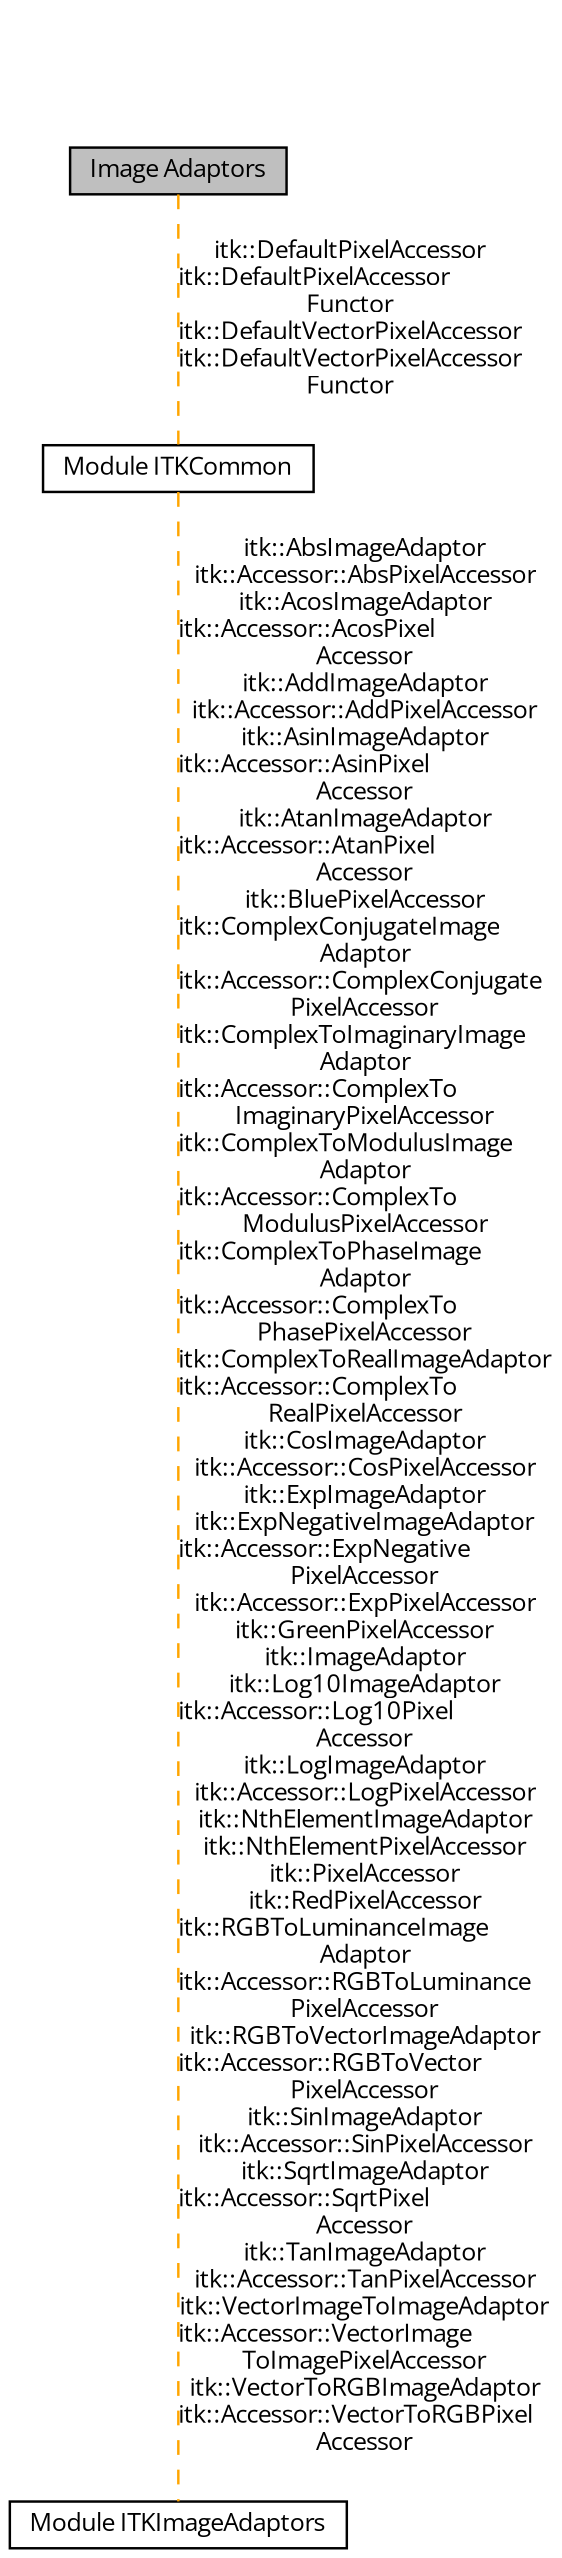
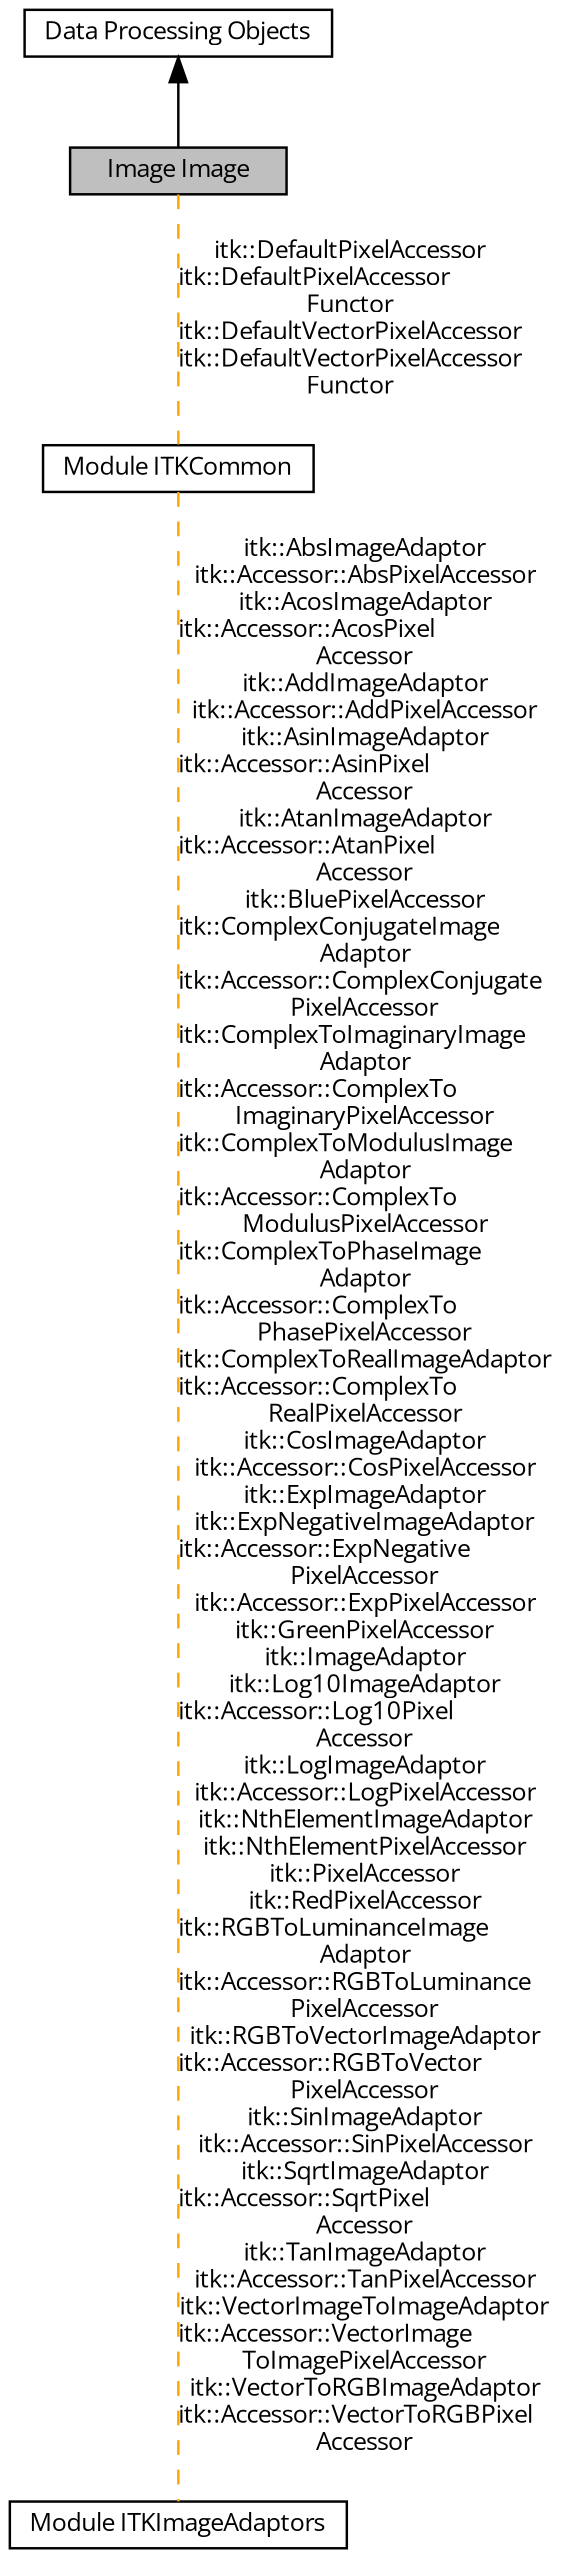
  digraph {
    fontname="Open Sans"
    rankdir=TB
    node [color=black fillcolor=white fontname="Open Sans" fontsize=10 shape=box style=filled]
    edge [dir=none fontname="Open Sans" fontsize=10 labelfontname=Helvetica labelfontsize=10 shape=plaintext style=dashed color=orange]
-   n2 [fillcolor=grey75 fontcolor=black height=0.2 label="Image Adaptors" width=0.4]
+   n1 [height=0.2 label="Data Processing Objects" width=0.4]
+   n2 [fillcolor=grey75 fontcolor=black height=0.2 label="Image Image" width=0.4]
    n3 [height=0.2 label="Module ITKCommon" width=0.4]
    n4 [height=0.2 label="Module ITKImageAdaptors" width=0.4]
+   n1 -> n2 [dir=back style=solid color=""]
    n2 -> n3 [label="itk::DefaultPixelAccessor\nitk::DefaultPixelAccessor\lFunctor\nitk::DefaultVectorPixelAccessor\nitk::DefaultVectorPixelAccessor\lFunctor"]
    n3 -> n4 [label="itk::AbsImageAdaptor\nitk::Accessor::AbsPixelAccessor\nitk::AcosImageAdaptor\nitk::Accessor::AcosPixel\lAccessor\nitk::AddImageAdaptor\nitk::Accessor::AddPixelAccessor\nitk::AsinImageAdaptor\nitk::Accessor::AsinPixel\lAccessor\nitk::AtanImageAdaptor\nitk::Accessor::AtanPixel\lAccessor\nitk::BluePixelAccessor\nitk::ComplexConjugateImage\lAdaptor\nitk::Accessor::ComplexConjugate\lPixelAccessor\nitk::ComplexToImaginaryImage\lAdaptor\nitk::Accessor::ComplexTo\lImaginaryPixelAccessor\nitk::ComplexToModulusImage\lAdaptor\nitk::Accessor::ComplexTo\lModulusPixelAccessor\nitk::ComplexToPhaseImage\lAdaptor\nitk::Accessor::ComplexTo\lPhasePixelAccessor\nitk::ComplexToRealImageAdaptor\nitk::Accessor::ComplexTo\lRealPixelAccessor\nitk::CosImageAdaptor\nitk::Accessor::CosPixelAccessor\nitk::ExpImageAdaptor\nitk::ExpNegativeImageAdaptor\nitk::Accessor::ExpNegative\lPixelAccessor\nitk::Accessor::ExpPixelAccessor\nitk::GreenPixelAccessor\nitk::ImageAdaptor\nitk::Log10ImageAdaptor\nitk::Accessor::Log10Pixel\lAccessor\nitk::LogImageAdaptor\nitk::Accessor::LogPixelAccessor\nitk::NthElementImageAdaptor\nitk::NthElementPixelAccessor\nitk::PixelAccessor\nitk::RedPixelAccessor\nitk::RGBToLuminanceImage\lAdaptor\nitk::Accessor::RGBToLuminance\lPixelAccessor\nitk::RGBToVectorImageAdaptor\nitk::Accessor::RGBToVector\lPixelAccessor\nitk::SinImageAdaptor\nitk::Accessor::SinPixelAccessor\nitk::SqrtImageAdaptor\nitk::Accessor::SqrtPixel\lAccessor\nitk::TanImageAdaptor\nitk::Accessor::TanPixelAccessor\nitk::VectorImageToImageAdaptor\nitk::Accessor::VectorImage\lToImagePixelAccessor\nitk::VectorToRGBImageAdaptor\nitk::Accessor::VectorToRGBPixel\lAccessor"]
  }
